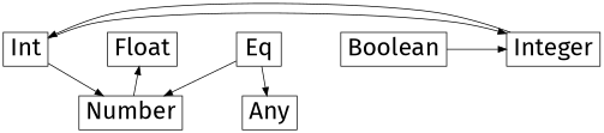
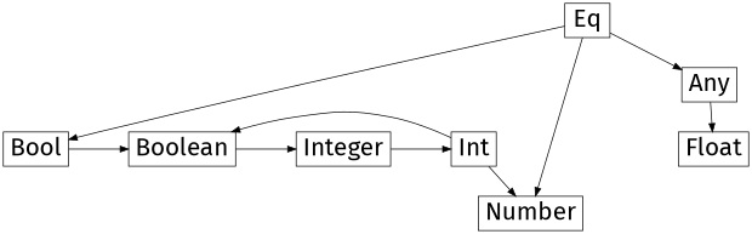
  digraph {
    fontname="Fira Sans"
    nodesep=1.0
    node [fontname="Fira Sans" fontsize=30 shape=box]
    edge [fontname="Fira Sans"]
+   Bool
    Int
    Float
    Boolean
    Integer
    Number
    Eq
    Any
    subgraph sub_1 {
      rank=same
+     Bool
      Int
      Float
      Boolean
      Integer
    }
-   Int -> Integer
+   Bool -> Boolean
+   Int -> Boolean
    Int -> Number
    Boolean -> Integer
    Integer -> Int
-   Number -> Float
+   Any -> Float
+   Eq -> Bool
    Eq -> Number
    Eq -> Any
  }
